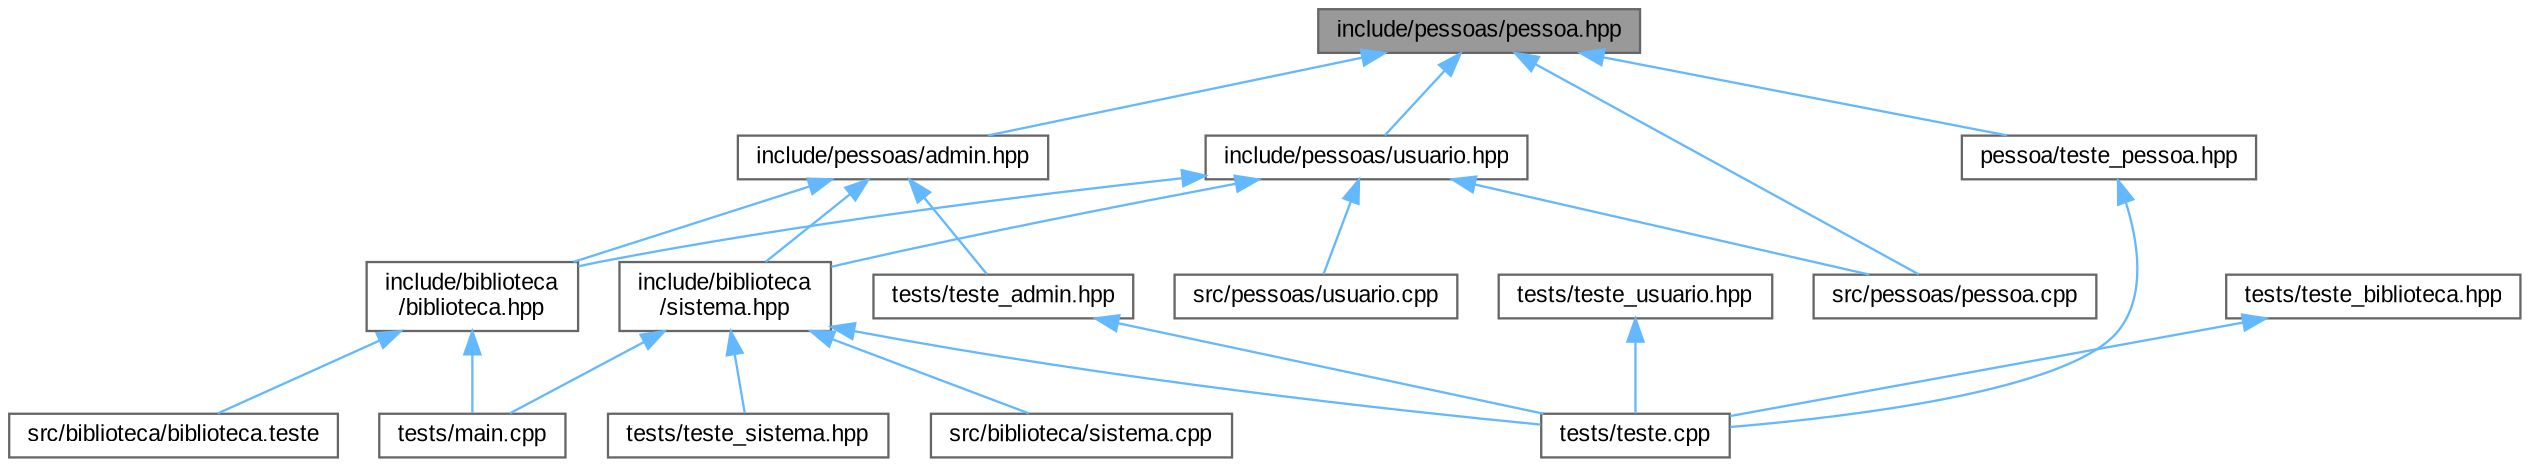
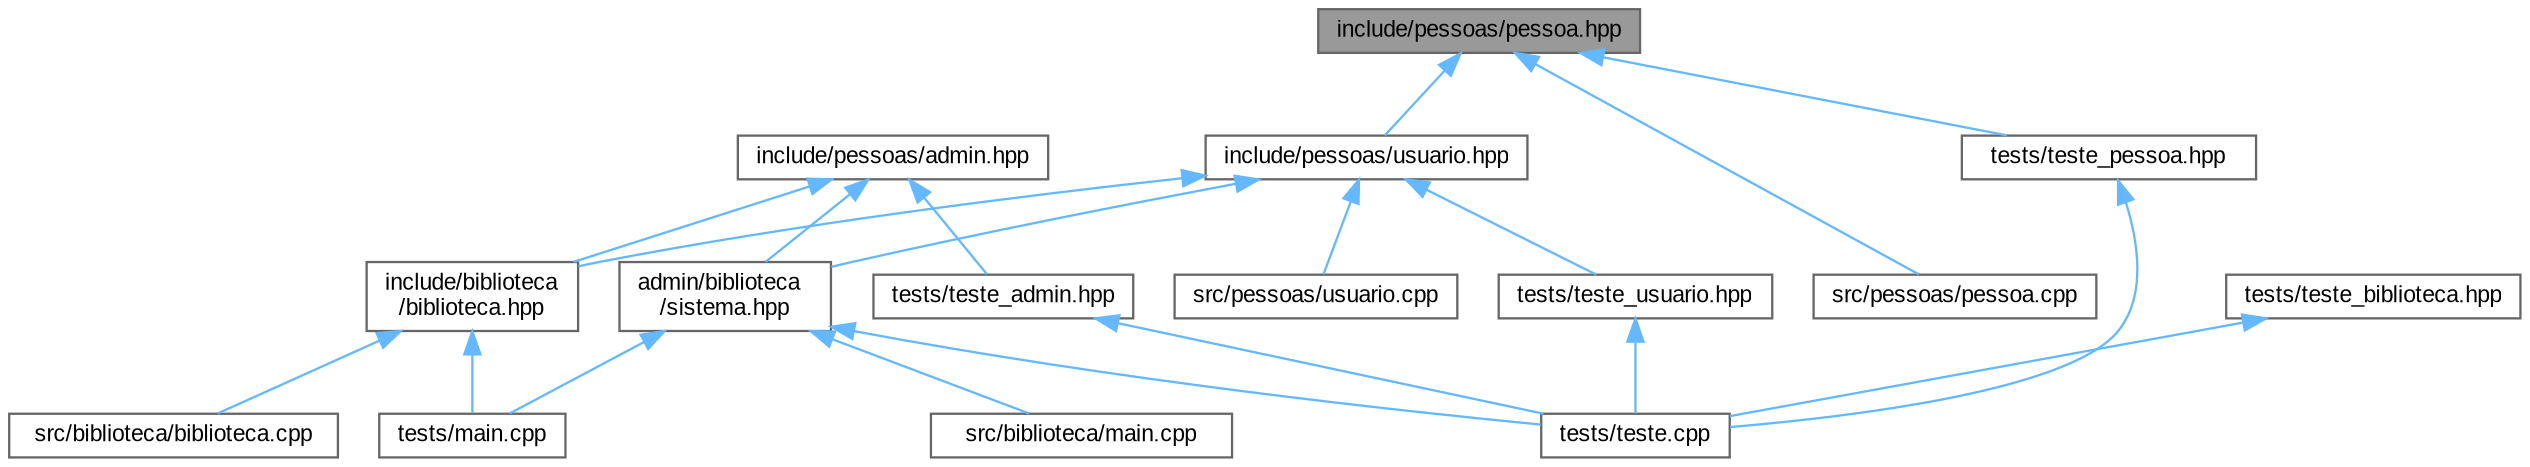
  digraph {
    fontname="Liberation Sans"
    node [color=grey40 fillcolor=white fontname="Liberation Sans" fontsize=10 shape=box style=filled]
    edge [color=steelblue1 dir=back fontname="Liberation Sans" fontsize=10 labelfontname=Helvetica labelfontsize=10 style=solid]
    n1 [color=gray40 fillcolor=grey60 fontcolor=black height=0.2 label="include/pessoas/pessoa.hpp" width=0.4]
    n2 [height=0.2 label="include/pessoas/admin.hpp" width=0.4]
    n3 [height=0.2 label="include/pessoas/usuario.hpp" width=0.4]
    n4 [height=0.2 label="src/pessoas/pessoa.cpp" width=0.4]
-   n5 [height=0.2 label="pessoa/teste_pessoa.hpp" width=0.4]
+   n5 [height=0.2 label="tests/teste_pessoa.hpp" width=0.4]
    n6 [height=0.2 label="include/biblioteca\l/biblioteca.hpp" width=0.4]
-   n7 [height=0.2 label="include/biblioteca\l/sistema.hpp" width=0.4]
+   n7 [height=0.2 label="admin/biblioteca\l/sistema.hpp" width=0.4]
    n8 [height=0.2 label="tests/teste_admin.hpp" width=0.4]
    n9 [height=0.2 label="src/pessoas/usuario.cpp" width=0.4]
    n10 [height=0.2 label="tests/teste_usuario.hpp" width=0.4]
    n11 [height=0.2 label="tests/teste.cpp" width=0.4]
-   n12 [height=0.2 label="src/biblioteca/biblioteca.teste" width=0.4]
+   n12 [height=0.2 label="src/biblioteca/biblioteca.cpp" width=0.4]
    n13 [height=0.2 label="tests/main.cpp" width=0.4]
-   n14 [height=0.2 label="src/biblioteca/sistema.cpp" width=0.4]
-   n15 [height=0.2 label="tests/teste_sistema.hpp" width=0.4]
+   n14 [height=0.2 label="src/biblioteca/main.cpp" width=0.4]
    n16 [height=0.2 label="tests/teste_biblioteca.hpp" width=0.4]
-   n1 -> n2
    n1 -> n3
    n1 -> n4
    n1 -> n5
    n2 -> n6
    n2 -> n7
    n2 -> n8
    n3 -> n6
    n3 -> n7
    n3 -> n9
-   n3 -> n4
+   n3 -> n10
    n5 -> n11
    n6 -> n12
    n6 -> n13
    n7 -> n11
    n7 -> n13
    n7 -> n14
-   n7 -> n15
    n8 -> n11
    n10 -> n11
    n16 -> n11
  }
